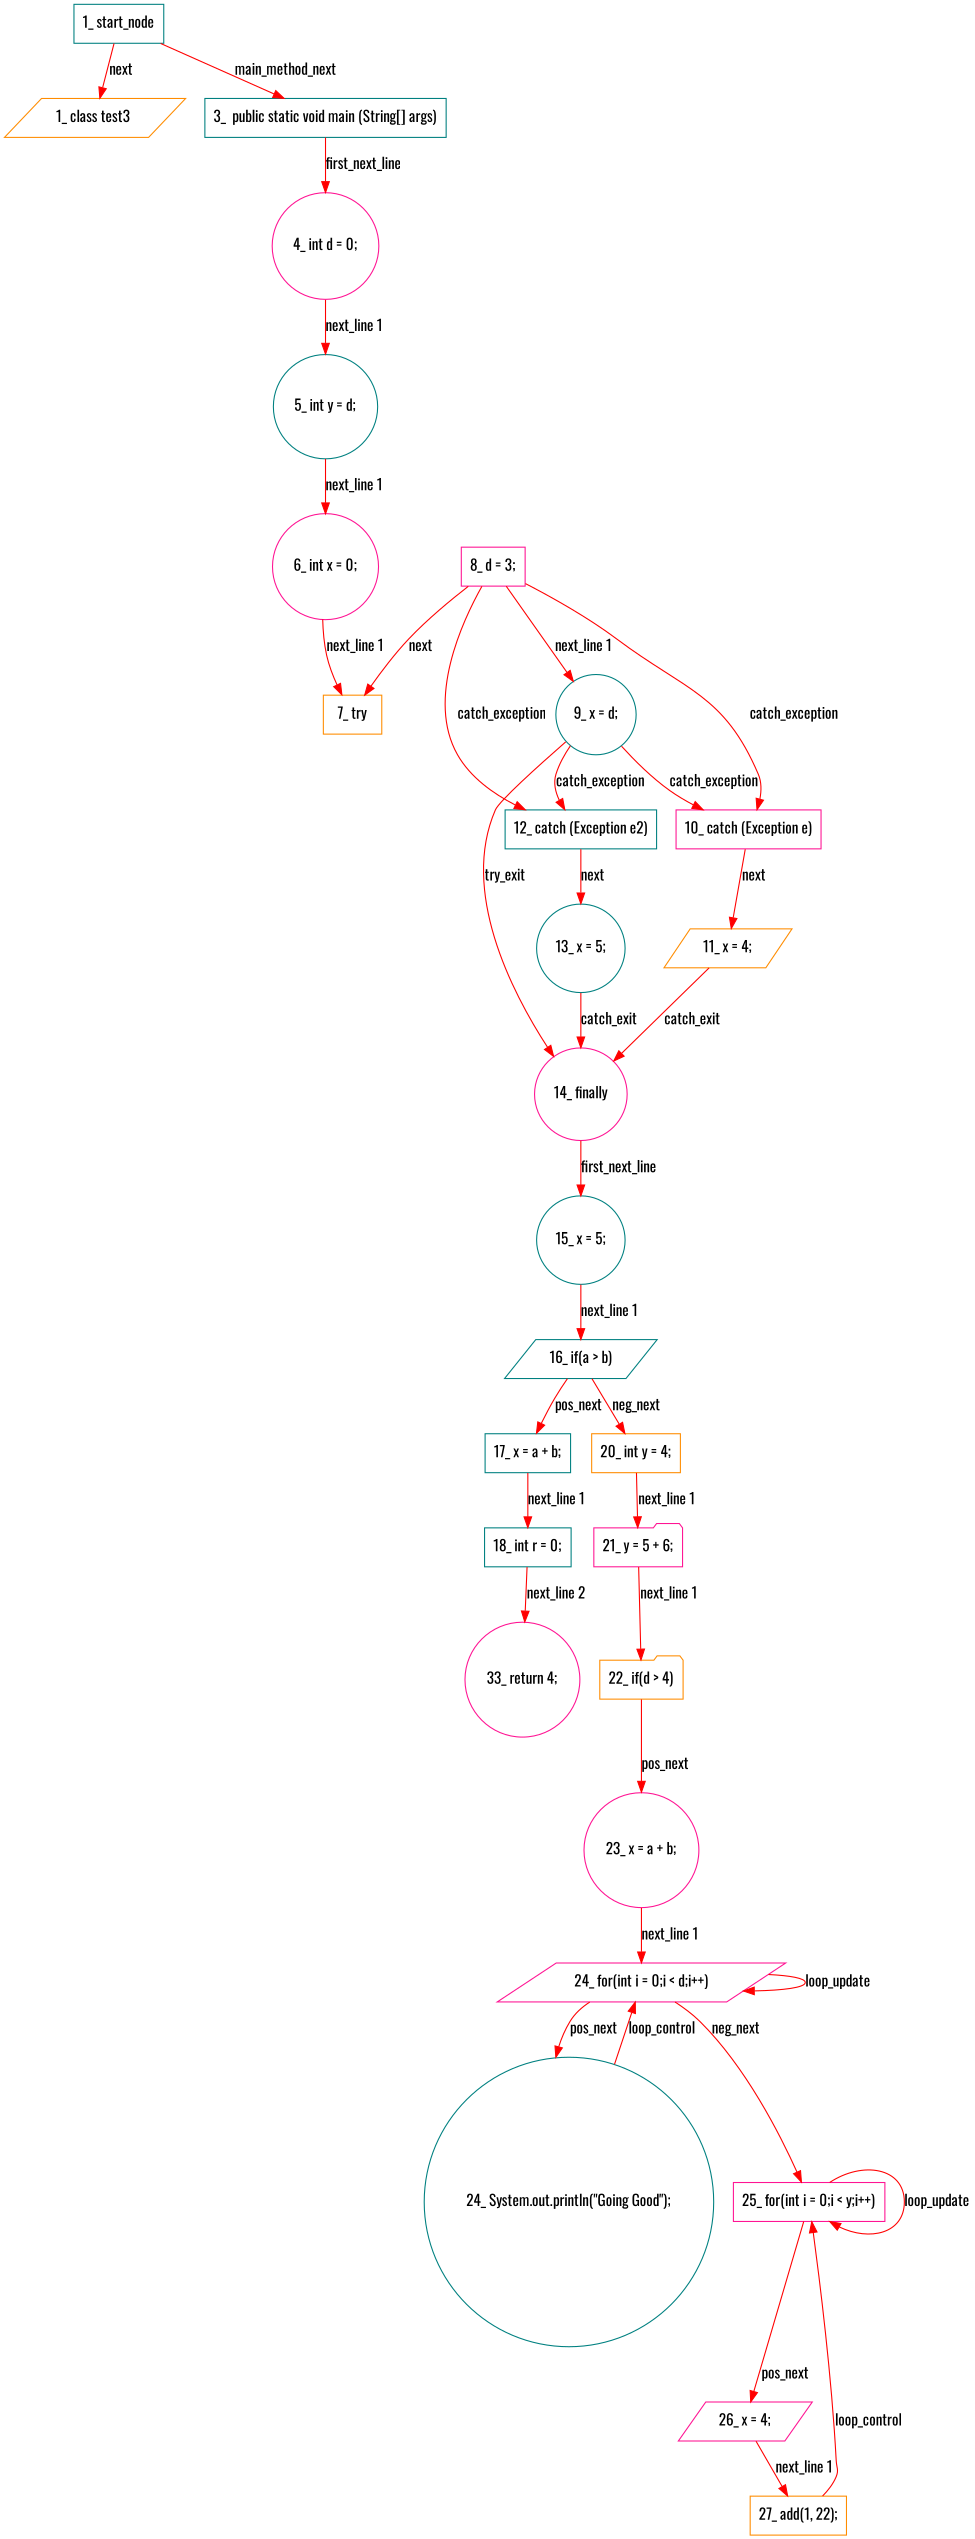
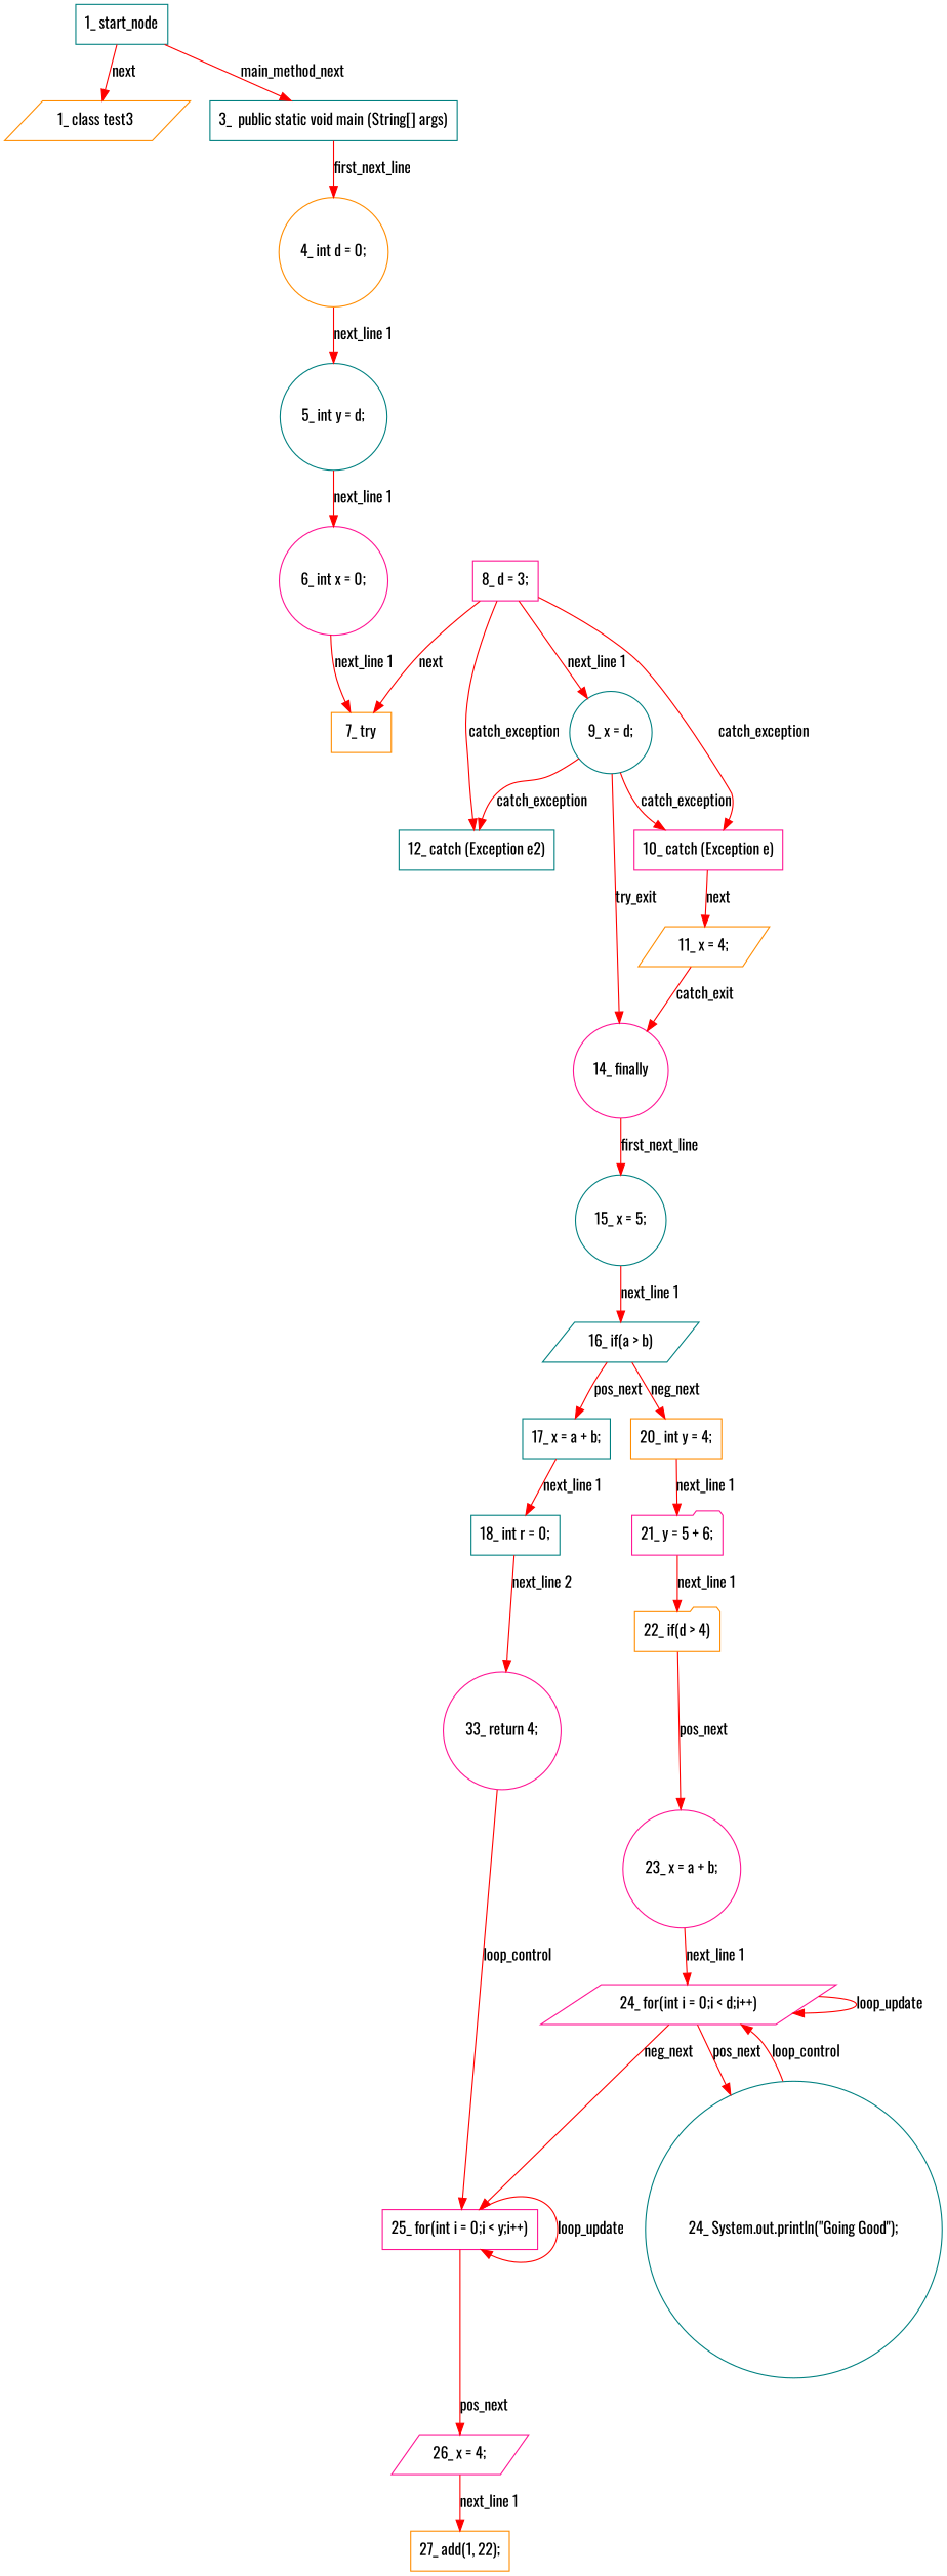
  digraph {
    fontname=Oswald
    node [color=teal fontname=Oswald shape=box type_label=expression_statement]
    edge [color=red controlflow_type="next_line 1" edge_type=CFG_edge fontname=Oswald]
    n1 [color=darkorange label="1_\ class\ test3\ " shape=parallelogram type_label=class_declaration]
    n2 [label="3_\ \ public\ static\ void\ main\ \(String\[\]\ args\)" type_label=method_declaration]
-   n3 [color=deeppink label="4_\ int\ d\ =\ 0;" shape=circle]
+   n3 [color=darkorange label="4_\ int\ d\ =\ 0;" shape=circle]
    n4 [label="5_\ int\ y\ =\ d;" shape=circle]
    n5 [color=deeppink label="6_\ int\ x\ =\ 0;" shape=circle]
    n6 [color=darkorange label="7_\ try" type_label=try]
    n7 [color=deeppink label="8_\ d\ =\ 3;"]
    n8 [label="9_\ x\ =\ d;" shape=circle]
    n9 [color=deeppink label="10_\ catch\ \(Exception\ e\)" type_label=catch]
    n10 [label="12_\ catch\ \(Exception\ e2\)" type_label=catch]
    n11 [color=deeppink label="14_\ finally" shape=circle type_label=finally]
    n12 [color=darkorange label="11_\ x\ =\ 4;" shape=parallelogram]
-   n13 [label="13_\ x\ =\ 5;" shape=circle]
    n14 [label="15_\ x\ =\ 5;" shape=circle]
    n15 [label="16_\ if\(a\ >\ b\)" shape=parallelogram type_label=if]
    n16 [label="17_\ x\ =\ a\ \+\ b;"]
    n17 [color=darkorange label="20_\ int\ y\ =\ 4;"]
    n18 [label="18_\ int\ r\ =\ 0;"]
    n19 [color=deeppink label="21_\ y\ =\ 5\ \+\ 6;" shape=folder]
    n20 [color=deeppink label="33_\ return\ 4;" shape=circle type_label=return]
    n21 [color=darkorange label="22_\ if\(d\ >\ 4\)" shape=folder type_label=if]
    n22 [color=deeppink label="23_\ x\ =\ a\ \+\ b;" shape=circle]
    n23 [color=deeppink label="24_\ for\(int\ i\ =\ 0;i\ <\ d;i\+\+\)" shape=parallelogram type_label=for]
    n24 [label="24_\ System\.out\.println\(\"Going\ Good\"\);" shape=circle]
    n25 [color=deeppink label="25_\ for\(int\ i\ =\ 0;i\ <\ y;i\+\+\)" type_label=for]
    n26 [color=deeppink label="26_\ x\ =\ 4;" shape=parallelogram]
    n27 [color=darkorange label="27_\ add\(1,\ 22\);"]
    n28 [label="1_\ start_node" type_label=start]
    n2 -> n3 [controlflow_type=first_next_line label=first_next_line]
    n3 -> n4 [label="next_line 1"]
    n4 -> n5 [label="next_line 1"]
    n5 -> n6 [label="next_line 1"]
    n7 -> n6 [controlflow_type=next label=next]
    n7 -> n8 [label="next_line 1"]
    n7 -> n9 [controlflow_type=catch_exception label=catch_exception]
    n7 -> n10 [controlflow_type=catch_exception label=catch_exception]
    n8 -> n9 [controlflow_type=catch_exception label=catch_exception]
    n8 -> n10 [controlflow_type=catch_exception label=catch_exception]
    n8 -> n11 [controlflow_type=try_exit label=try_exit]
    n9 -> n12 [controlflow_type=next label=next]
-   n10 -> n13 [controlflow_type=next label=next]
    n11 -> n14 [controlflow_type=first_next_line label=first_next_line]
    n12 -> n11 [controlflow_type=catch_exit label=catch_exit]
-   n13 -> n11 [controlflow_type=catch_exit label=catch_exit]
    n14 -> n15 [label="next_line 1"]
    n15 -> n16 [controlflow_type=pos_next label=pos_next]
    n15 -> n17 [controlflow_type=neg_next label=neg_next]
    n16 -> n18 [label="next_line 1"]
    n17 -> n19 [label="next_line 1"]
    n18 -> n20 [controlflow_type="next_line 2" label="next_line 2"]
    n19 -> n21 [label="next_line 1"]
    n21 -> n22 [controlflow_type=pos_next label=pos_next]
    n22 -> n23 [label="next_line 1"]
    n23 -> n23 [controlflow_type=loop_update label=loop_update]
    n23 -> n24 [controlflow_type=pos_next label=pos_next]
    n23 -> n25 [controlflow_type=neg_next label=neg_next]
    n24 -> n23 [controlflow_type=loop_control label=loop_control]
    n25 -> n25 [controlflow_type=loop_update label=loop_update]
    n25 -> n26 [controlflow_type=pos_next label=pos_next]
    n26 -> n27 [label="next_line 1"]
-   n27 -> n25 [controlflow_type=loop_control label=loop_control]
+   n20 -> n25 [controlflow_type=loop_control label=loop_control]
    n28 -> n1 [controlflow_type=next label=next]
    n28 -> n2 [controlflow_type=main_method_next label=main_method_next]
  }
